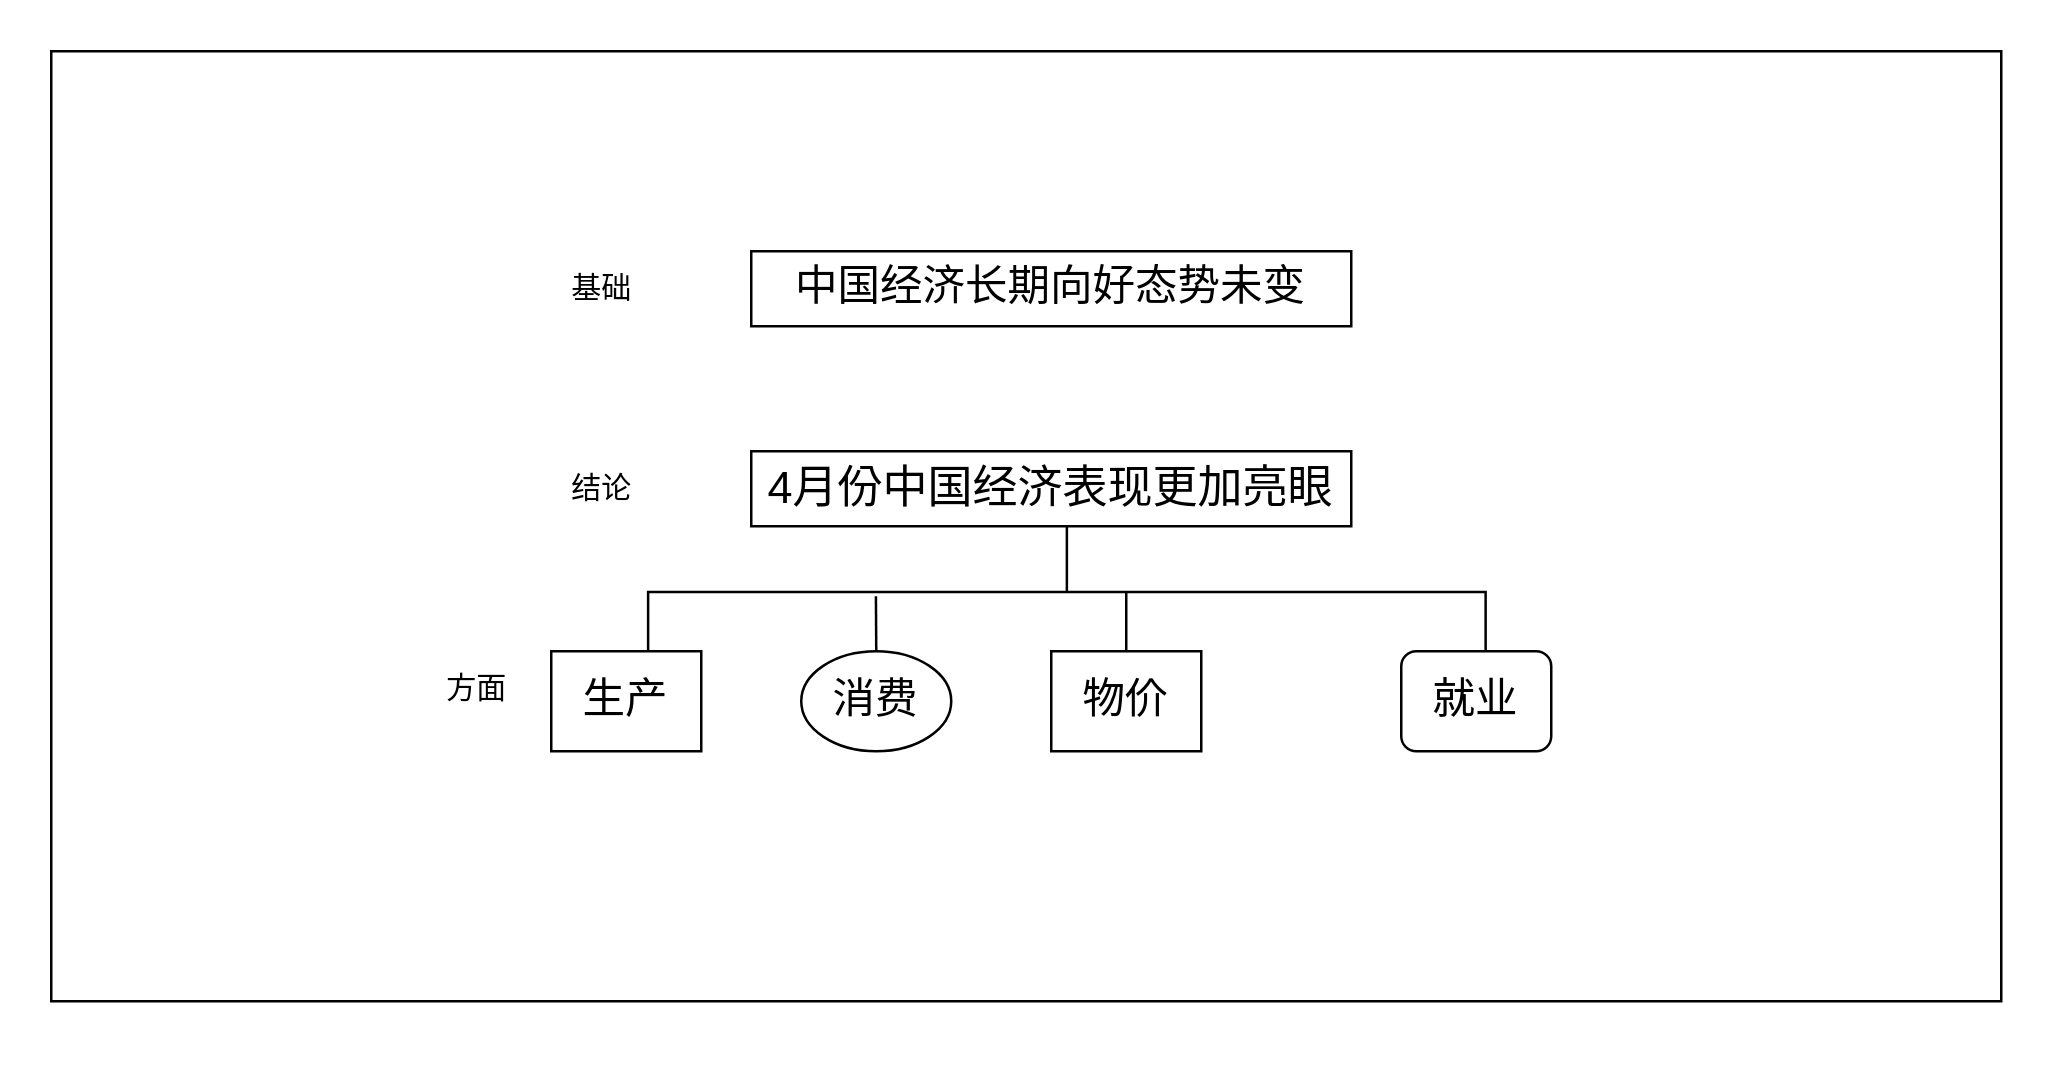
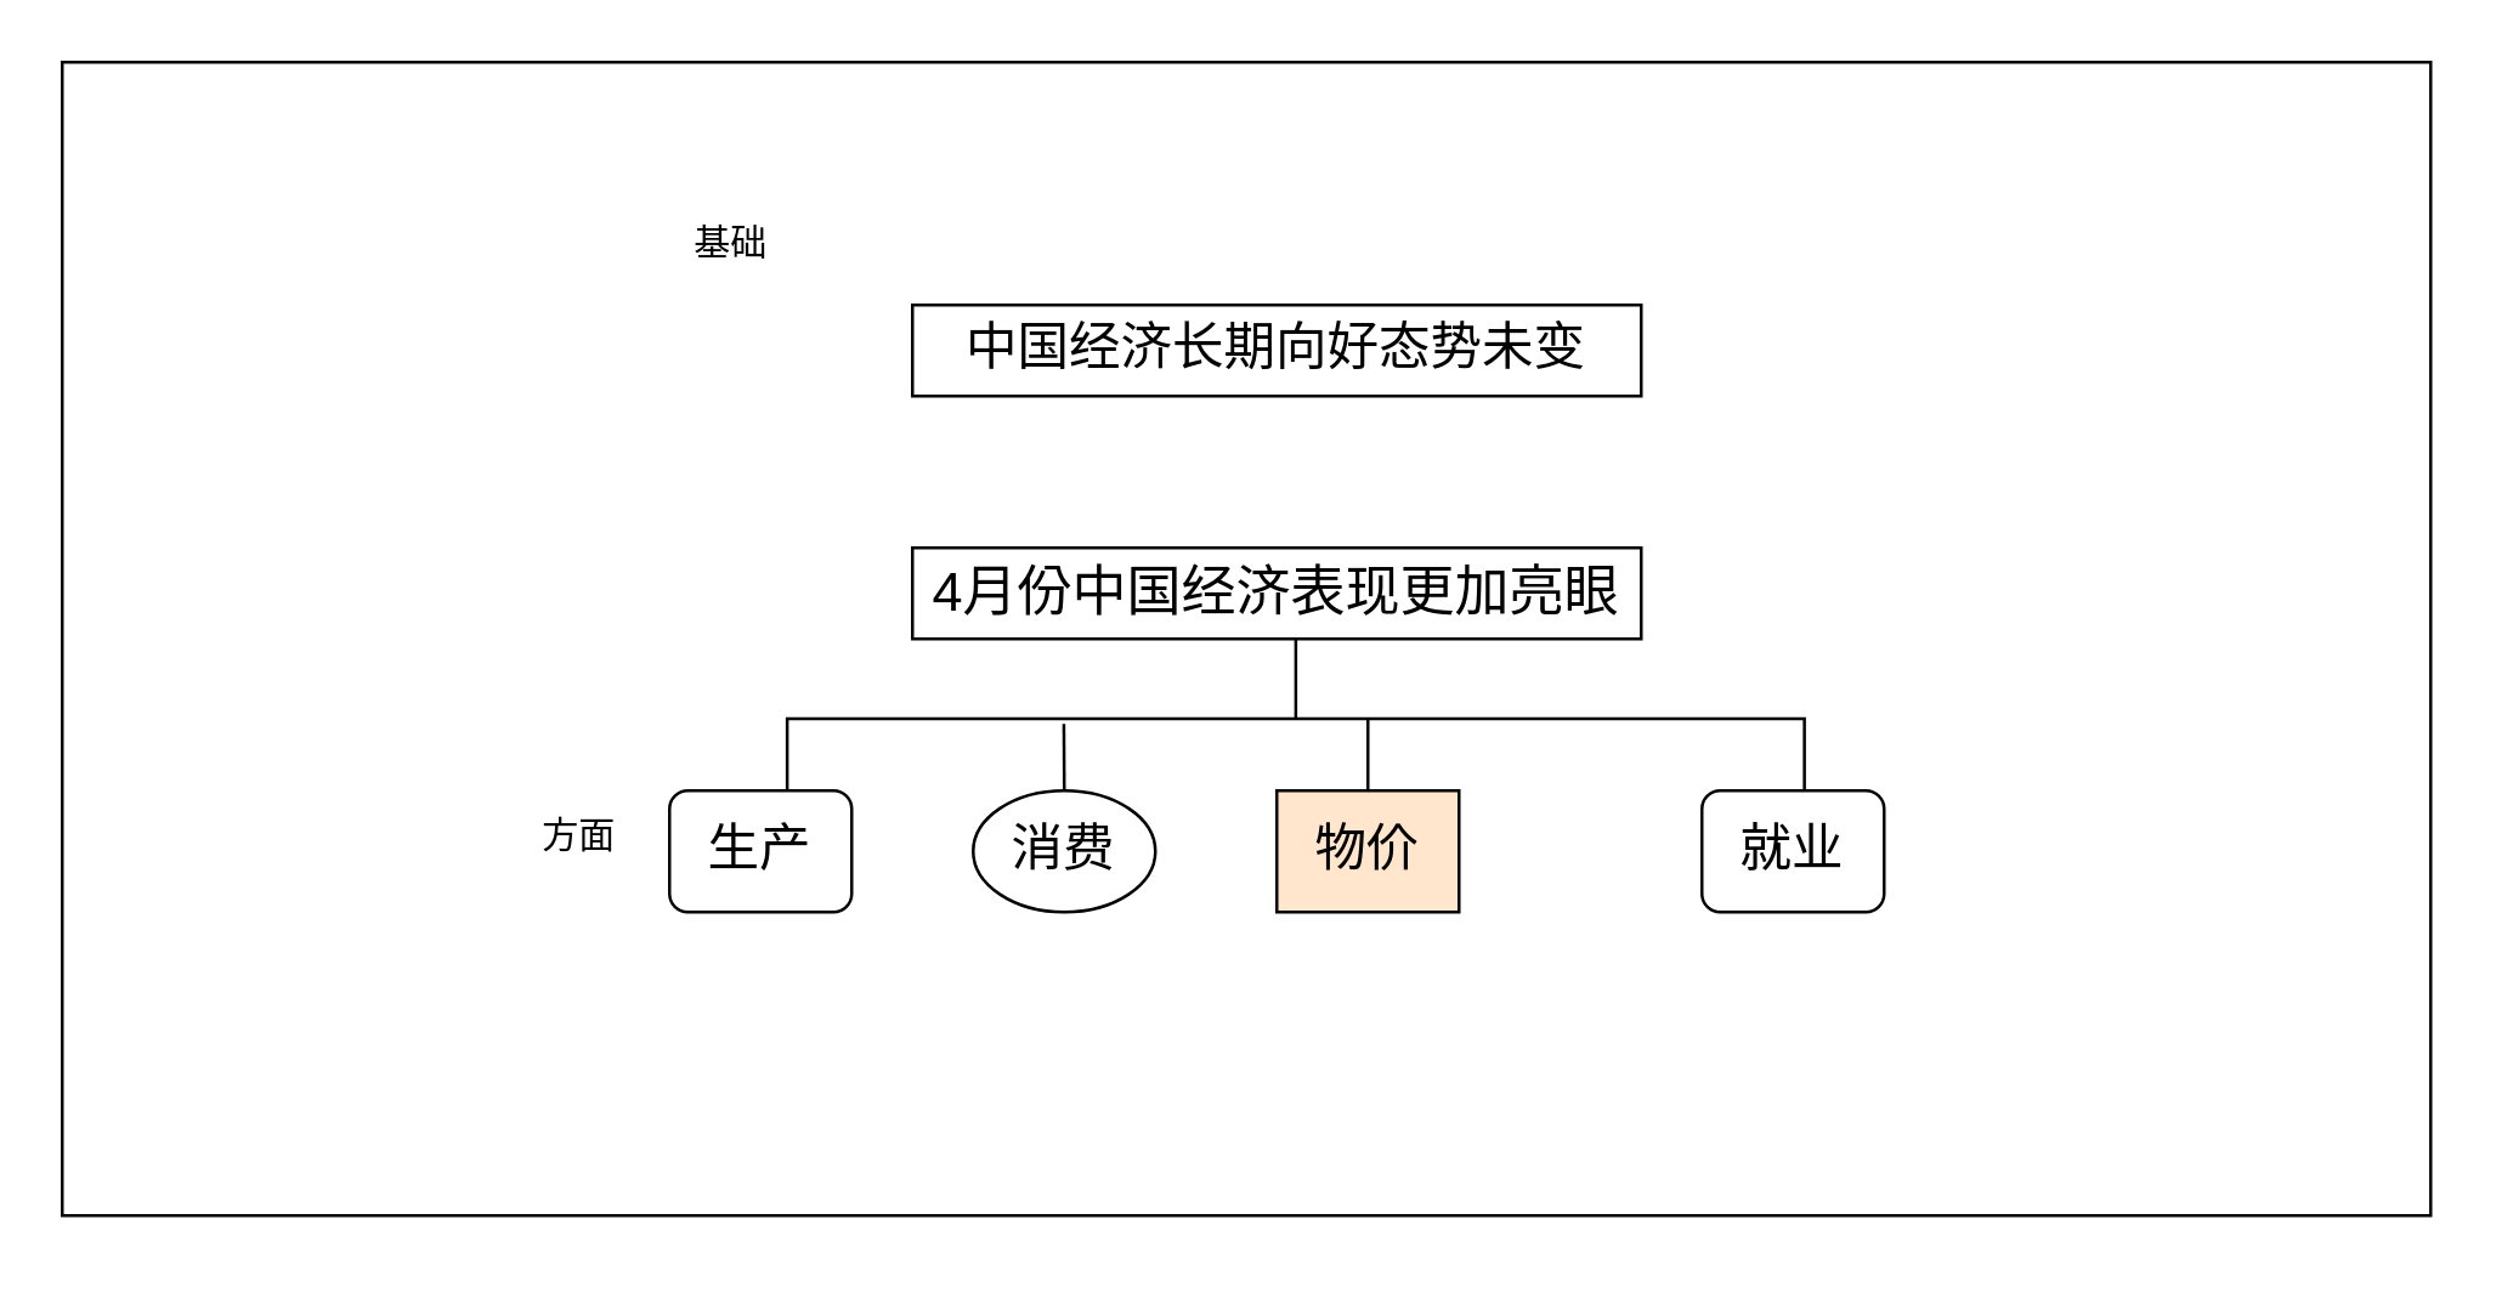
  <mxCell id="0" />
  <mxCell id="1" parent="0" />
  <mxCell id="2" value="" style="rounded=0;whiteSpace=wrap;html=1;strokeWidth=1;" vertex="1" parent="1"><mxGeometry x="20" y="20" width="780" height="380" as="geometry" /></mxCell>
  <mxCell id="3" value="&lt;font style=&quot;font-size: 17px&quot;&gt;中国经济长期向好态势未变&lt;/font&gt;" style="rounded=0;whiteSpace=wrap;html=1;" vertex="1" parent="1"><mxGeometry x="300" y="100" width="240" height="30" as="geometry" /></mxCell>
  <mxCell id="4" value="&lt;font style=&quot;font-size: 18px&quot;&gt;4月份中国经济表现更加亮眼&lt;/font&gt;" style="rounded=0;whiteSpace=wrap;html=1;" vertex="1" parent="1"><mxGeometry x="300" y="180" width="240" height="30" as="geometry" /></mxCell>
- <mxCell id="5" value="基础" style="text;html=1;align=center;verticalAlign=middle;resizable=0;points=[];autosize=1;" vertex="1" parent="1"><mxGeometry x="220" y="105" width="40" height="20" as="geometry" /></mxCell>
- <mxCell id="6" value="结论" style="text;html=1;align=center;verticalAlign=middle;resizable=0;points=[];autosize=1;" vertex="1" parent="1"><mxGeometry x="220" y="185" width="40" height="20" as="geometry" /></mxCell>
+ <mxCell id="5" value="基础" style="text;html=1;align=center;verticalAlign=middle;resizable=0;points=[];autosize=1;" vertex="1" parent="1"><mxGeometry x="220" y="70" width="40" height="20" as="geometry" /></mxCell>
  <mxCell id="7" value="" style="strokeWidth=1;html=1;shape=mxgraph.flowchart.annotation_2;align=left;labelPosition=right;pointerEvents=1;rotation=90;" vertex="1" parent="1"><mxGeometry x="400" y="68.75" width="52.5" height="335" as="geometry" /></mxCell>
- <mxCell id="8" value="&lt;span style=&quot;font-size: 17px&quot;&gt;生产&lt;/span&gt;" style="rounded=0;whiteSpace=wrap;html=1;" vertex="1" parent="1"><mxGeometry x="220" y="260" width="60" height="40" as="geometry" /></mxCell>
+ <mxCell id="8" value="&lt;span style=&quot;font-size: 17px&quot;&gt;生产&lt;/span&gt;" style="whiteSpace=wrap;html=1;rounded=1;" vertex="1" parent="1"><mxGeometry x="220" y="260" width="60" height="40" as="geometry" /></mxCell>
  <mxCell id="9" value="&lt;span style=&quot;font-size: 17px&quot;&gt;消费&lt;/span&gt;" style="ellipse;whiteSpace=wrap;html=1;" vertex="1" parent="1"><mxGeometry x="320" y="260" width="60" height="40" as="geometry" /></mxCell>
- <mxCell id="10" value="&lt;span style=&quot;font-size: 17px&quot;&gt;物价&lt;/span&gt;" style="rounded=0;whiteSpace=wrap;html=1;" vertex="1" parent="1"><mxGeometry x="420" y="260" width="60" height="40" as="geometry" /></mxCell>
+ <mxCell id="10" value="&lt;span style=&quot;font-size: 17px&quot;&gt;物价&lt;/span&gt;" style="rounded=0;whiteSpace=wrap;html=1;fillColor=#ffe6cc;" vertex="1" parent="1"><mxGeometry x="420" y="260" width="60" height="40" as="geometry" /></mxCell>
  <mxCell id="11" value="&lt;span style=&quot;font-size: 17px&quot;&gt;就业&lt;/span&gt;" style="whiteSpace=wrap;html=1;rounded=1;" vertex="1" parent="1"><mxGeometry x="560" y="260" width="60" height="40" as="geometry" /></mxCell>
  <mxCell id="12" value="方面" style="text;html=1;align=center;verticalAlign=middle;resizable=0;points=[];autosize=1;" vertex="1" parent="1"><mxGeometry x="170" y="265" width="40" height="20" as="geometry" /></mxCell>
  <mxCell id="13" value="" style="endArrow=none;html=1;exitX=0.5;exitY=0;exitDx=0;exitDy=0;entryX=0.533;entryY=0.728;entryDx=0;entryDy=0;entryPerimeter=0;" edge="1" parent="1" source="9" target="7"><mxGeometry width="50" height="50" relative="1" as="geometry"><mxPoint x="290" y="420" as="sourcePoint" /><mxPoint x="290" y="380" as="targetPoint" /></mxGeometry></mxCell>
  <mxCell id="14" value="" style="endArrow=none;html=1;exitX=0.5;exitY=0;exitDx=0;exitDy=0;" edge="1" parent="1" source="10"><mxGeometry width="50" height="50" relative="1" as="geometry"><mxPoint x="360" y="270" as="sourcePoint" /><mxPoint x="450" y="236" as="targetPoint" /></mxGeometry></mxCell>
